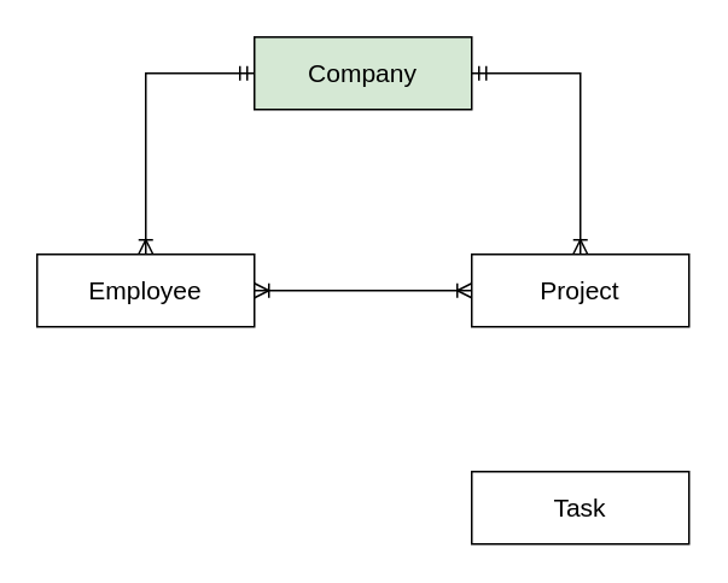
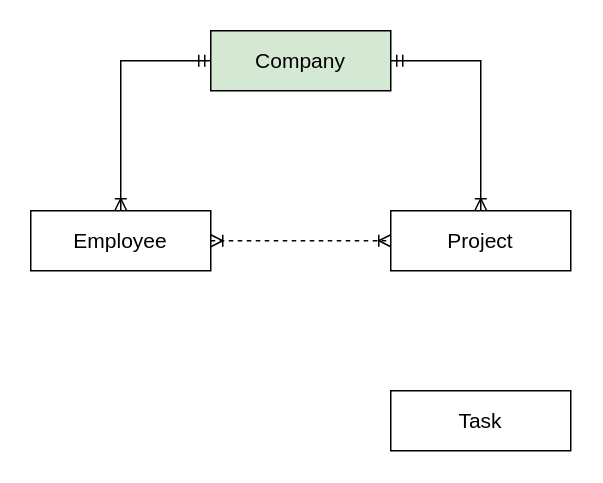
  <mxCell id="0" />
  <mxCell id="1" parent="0" />
  <mxCell id="2" value="Company" style="whiteSpace=wrap;html=1;align=center;fontSize=14;fillColor=#d5e8d4;" parent="1" vertex="1"><mxGeometry x="140" y="20" width="120" height="40" as="geometry" /></mxCell>
  <mxCell id="3" value="Project" style="whiteSpace=wrap;html=1;align=center;fontSize=14;" parent="1" vertex="1"><mxGeometry x="260" y="140" width="120" height="40" as="geometry" /></mxCell>
  <mxCell id="4" value="Employee" style="whiteSpace=wrap;html=1;align=center;fontSize=14;" parent="1" vertex="1"><mxGeometry x="20" y="140" width="120" height="40" as="geometry" /></mxCell>
- <mxCell id="5" value="" style="fontSize=12;html=1;endArrow=ERoneToMany;startArrow=ERoneToMany;rounded=0;entryX=0;entryY=0.5;entryDx=0;entryDy=0;exitX=1;exitY=0.5;exitDx=0;exitDy=0;" parent="1" source="4" target="3" edge="1"><mxGeometry width="100" height="100" relative="1" as="geometry"><mxPoint x="40" y="530" as="sourcePoint" /><mxPoint x="220" y="390" as="targetPoint" /></mxGeometry></mxCell>
+ <mxCell id="5" value="" style="fontSize=12;html=1;endArrow=ERoneToMany;startArrow=ERoneToMany;rounded=0;entryX=0;entryY=0.5;entryDx=0;entryDy=0;exitX=1;exitY=0.5;exitDx=0;exitDy=0;dashed=1;" parent="1" source="4" target="3" edge="1"><mxGeometry width="100" height="100" relative="1" as="geometry"><mxPoint x="40" y="530" as="sourcePoint" /><mxPoint x="220" y="390" as="targetPoint" /></mxGeometry></mxCell>
  <mxCell id="6" value="" style="fontSize=12;html=1;endArrow=ERoneToMany;startArrow=ERmandOne;rounded=0;entryX=0.5;entryY=0;entryDx=0;entryDy=0;exitX=0;exitY=0.5;exitDx=0;exitDy=0;" parent="1" source="2" target="4" edge="1"><mxGeometry width="100" height="100" relative="1" as="geometry"><mxPoint x="210" y="340" as="sourcePoint" /><mxPoint x="310" y="240" as="targetPoint" /><Array as="points"><mxPoint x="80" y="40" /></Array></mxGeometry></mxCell>
  <mxCell id="7" value="" style="fontSize=12;html=1;endArrow=ERoneToMany;startArrow=ERmandOne;rounded=0;entryX=0.5;entryY=0;entryDx=0;entryDy=0;exitX=1;exitY=0.5;exitDx=0;exitDy=0;" parent="1" source="2" target="3" edge="1"><mxGeometry width="100" height="100" relative="1" as="geometry"><mxPoint x="250" y="370" as="sourcePoint" /><mxPoint x="350" y="270" as="targetPoint" /><Array as="points"><mxPoint x="320" y="40" /></Array></mxGeometry></mxCell>
  <mxCell id="8" value="Task" style="whiteSpace=wrap;html=1;align=center;fontSize=14;" vertex="1" parent="1"><mxGeometry x="260" y="260" width="120" height="40" as="geometry" /></mxCell>
